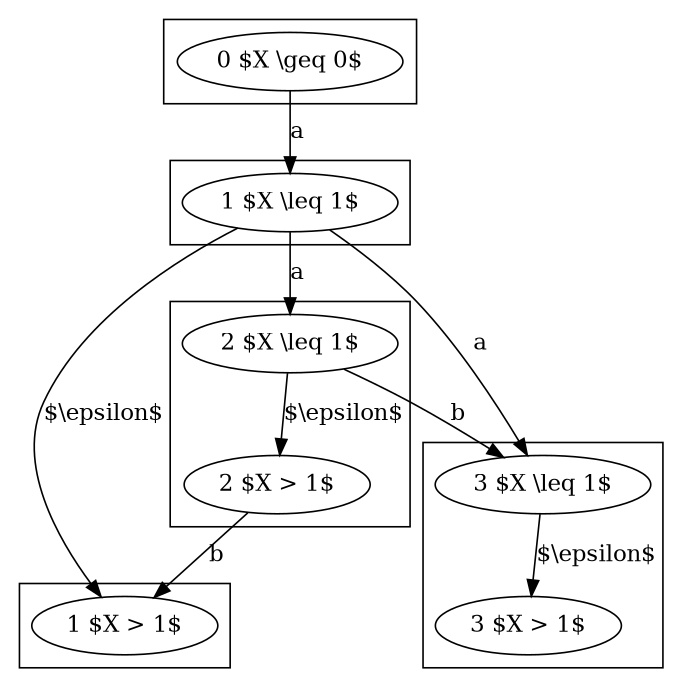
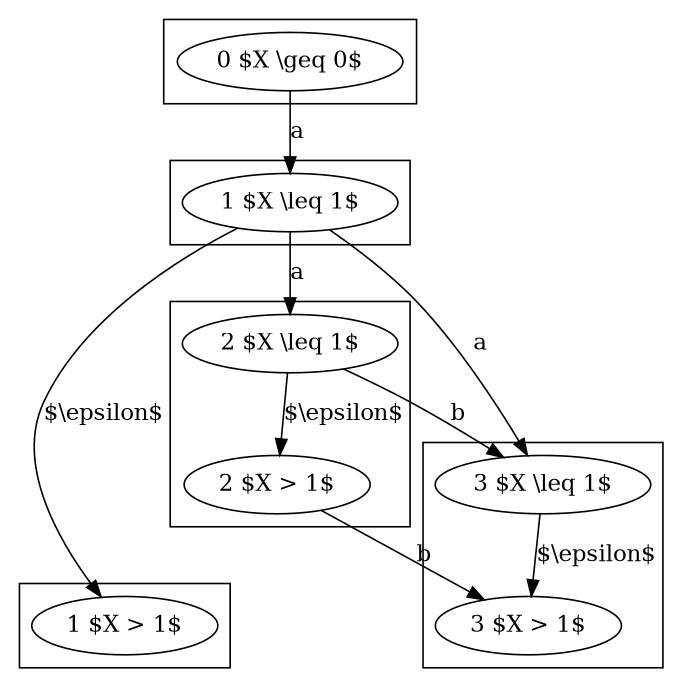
  digraph {
    "1 $X \\leq 1$"
    "0 $X \\geq 0$"
    "1 $X > 1$"
    "2 $X > 1$"
    "2 $X \\leq 1$"
    "3 $X > 1$"
    "3 $X \\leq 1$"
    subgraph cluster_1 {
      rank=same
      "1 $X \\leq 1$"
    }
    subgraph cluster_2 {
      rank=same
      "0 $X \\geq 0$"
    }
    subgraph cluster_3 {
      rank=same
      "1 $X > 1$"
    }
    subgraph cluster_4 {
      rank=same
      "2 $X > 1$"
      "2 $X \\leq 1$"
    }
    subgraph cluster_5 {
      rank=same
      "3 $X > 1$"
      "3 $X \\leq 1$"
    }
    "1 $X \\leq 1$" -> "1 $X > 1$" [label="$\\epsilon$"]
    "1 $X \\leq 1$" -> "2 $X \\leq 1$" [label=a]
    "1 $X \\leq 1$" -> "3 $X \\leq 1$" [label=a]
    "0 $X \\geq 0$" -> "1 $X \\leq 1$" [label=a]
-   "2 $X > 1$" -> "1 $X > 1$" [label=b]
+   "2 $X > 1$" -> "3 $X > 1$" [label=b]
    "2 $X \\leq 1$" -> "2 $X > 1$" [label="$\\epsilon$"]
    "2 $X \\leq 1$" -> "3 $X \\leq 1$" [label=b]
    "3 $X \\leq 1$" -> "3 $X > 1$" [label="$\\epsilon$"]
  }
